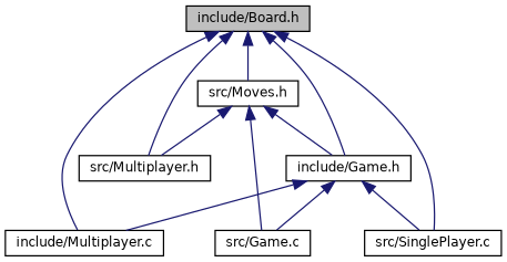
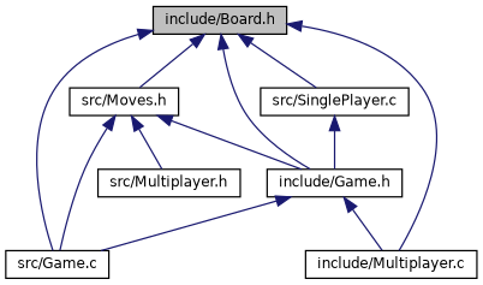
  digraph {
    node [color=black fontname=Helvetica fontsize=10 shape=record]
    edge [color=midnightblue dir=back fontname=Helvetica fontsize=10 labelfontname=Helvetica labelfontsize=10 style=solid]
    n1 [fillcolor=grey75 fontcolor=black height=0.2 label="include/Board.h" style=filled width=0.4]
    n2 [height=0.2 label="include/Game.h" width=0.4]
    n3 [height=0.2 label="src/Game.c" width=0.4]
    n4 [height=0.2 label="include/Multiplayer.c" width=0.4]
    n5 [height=0.2 label="src/SinglePlayer.c" width=0.4]
    n6 [height=0.2 label="src/Moves.h" width=0.4]
    n7 [height=0.2 label="src/Multiplayer.h" width=0.4]
    n1 -> n2
-   n1 -> n7
+   n1 -> n3
    n1 -> n4
    n1 -> n5
    n1 -> n6
    n2 -> n3
    n2 -> n4
-   n2 -> n5
+   n5 -> n2
    n6 -> n2
    n6 -> n3
    n6 -> n7
  }
